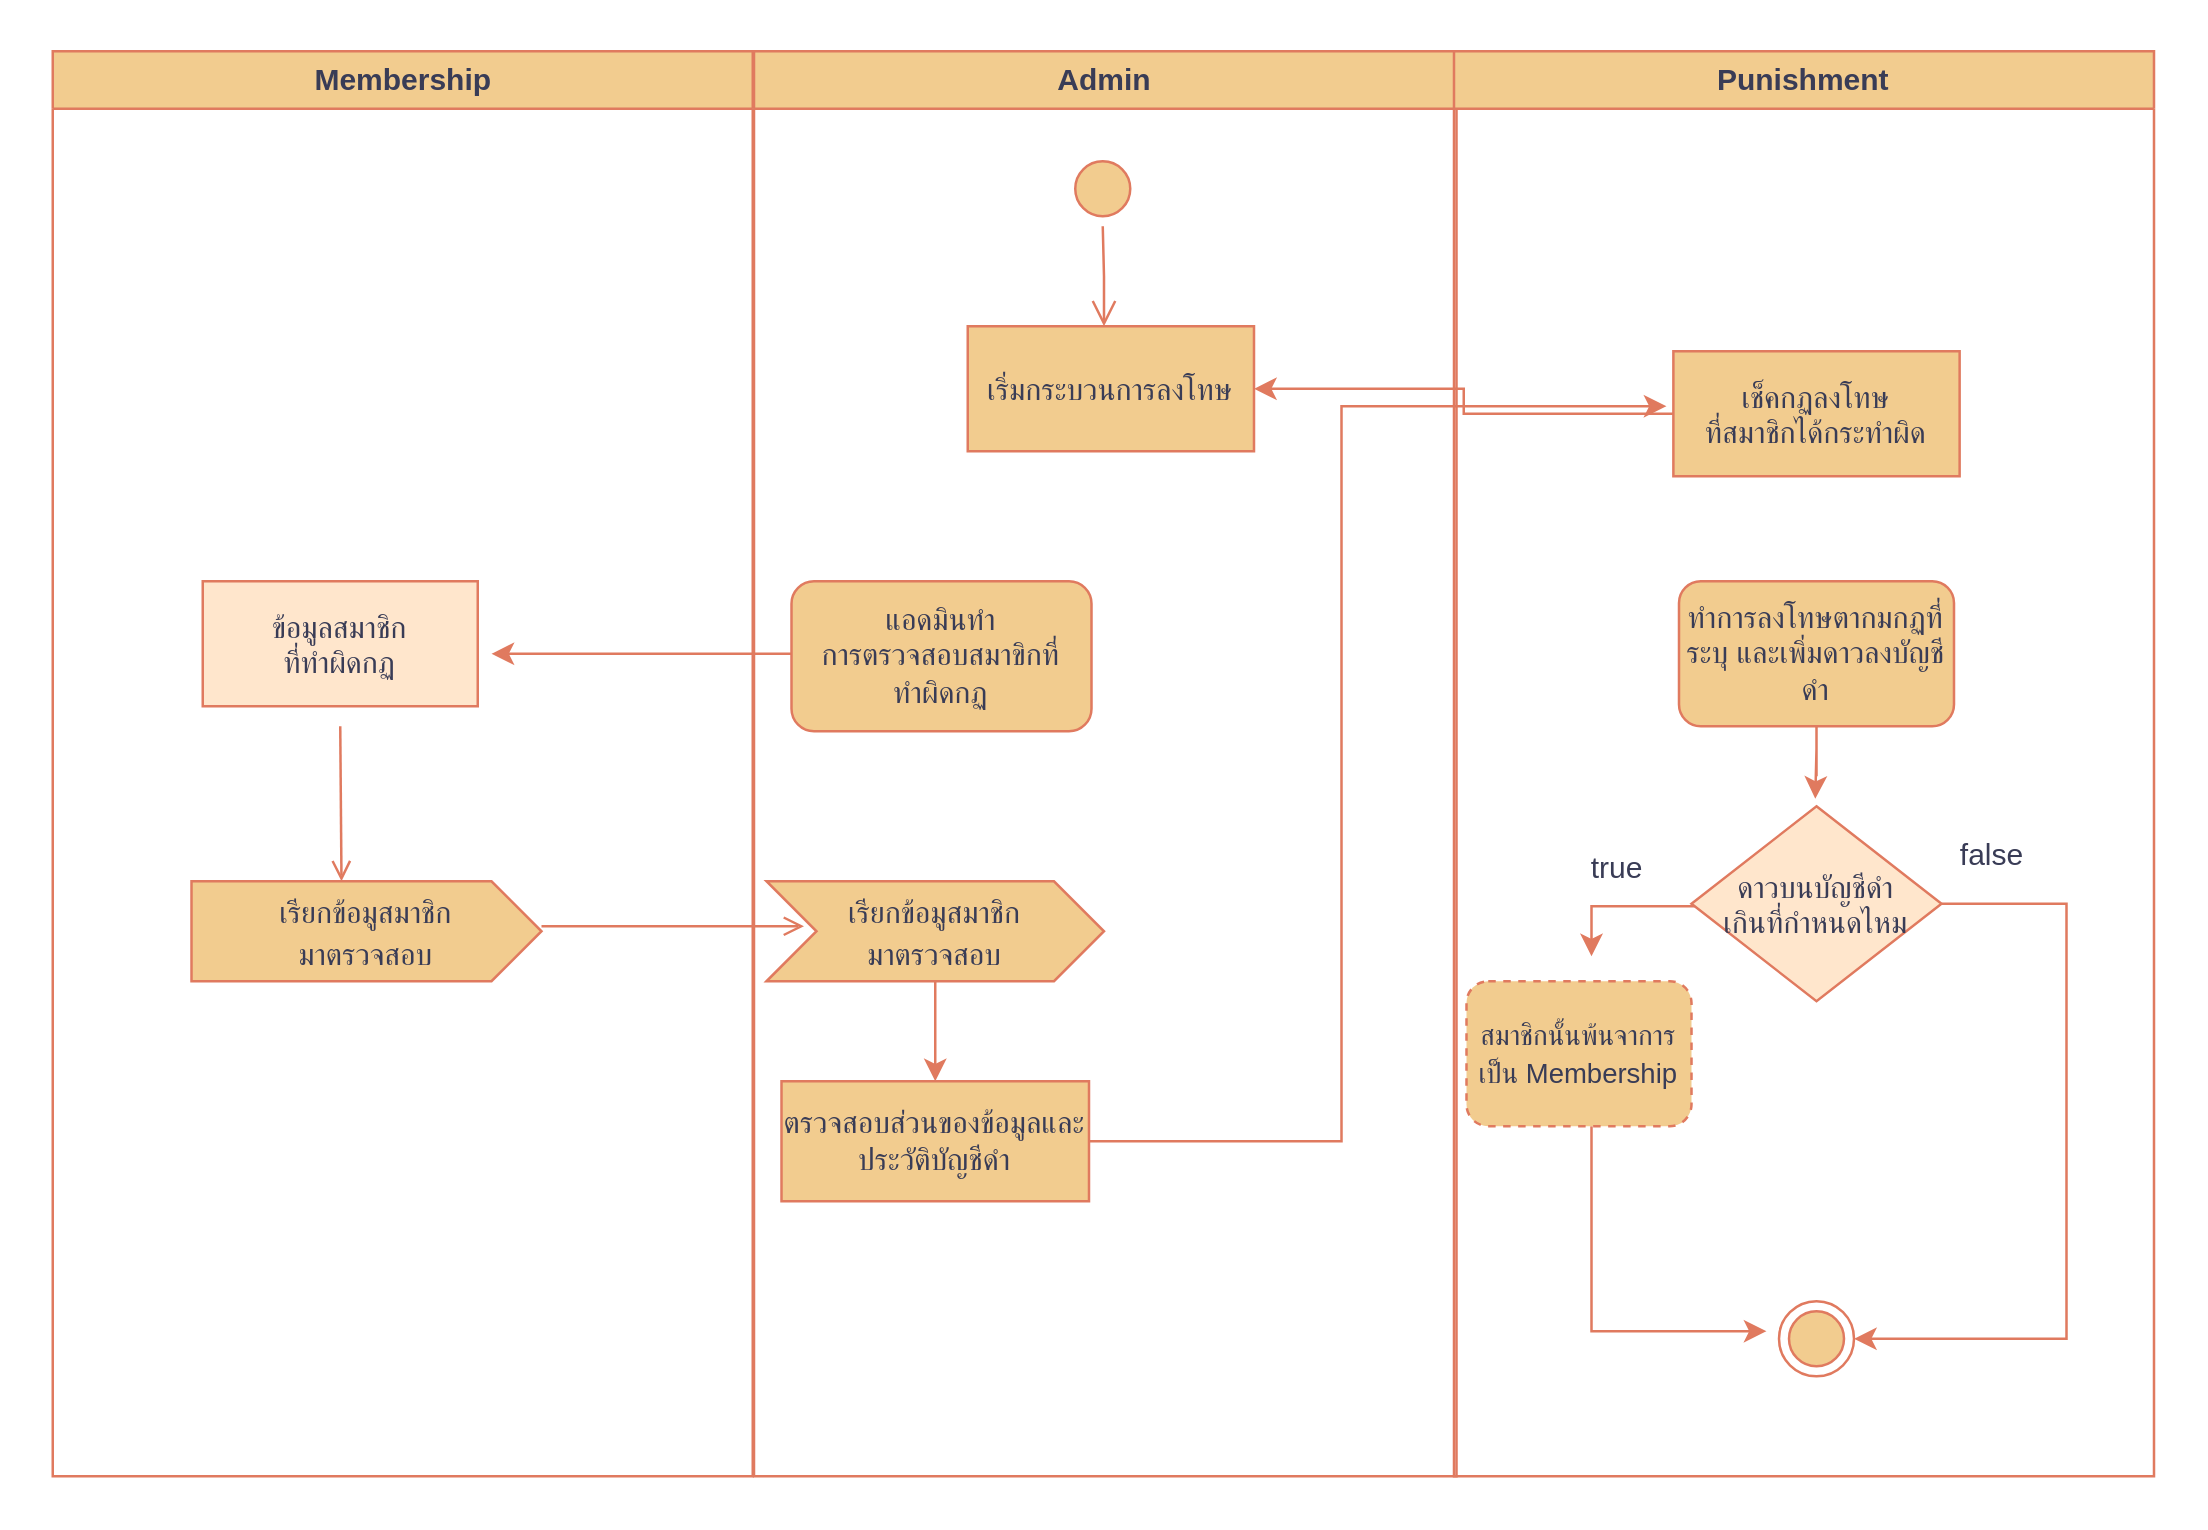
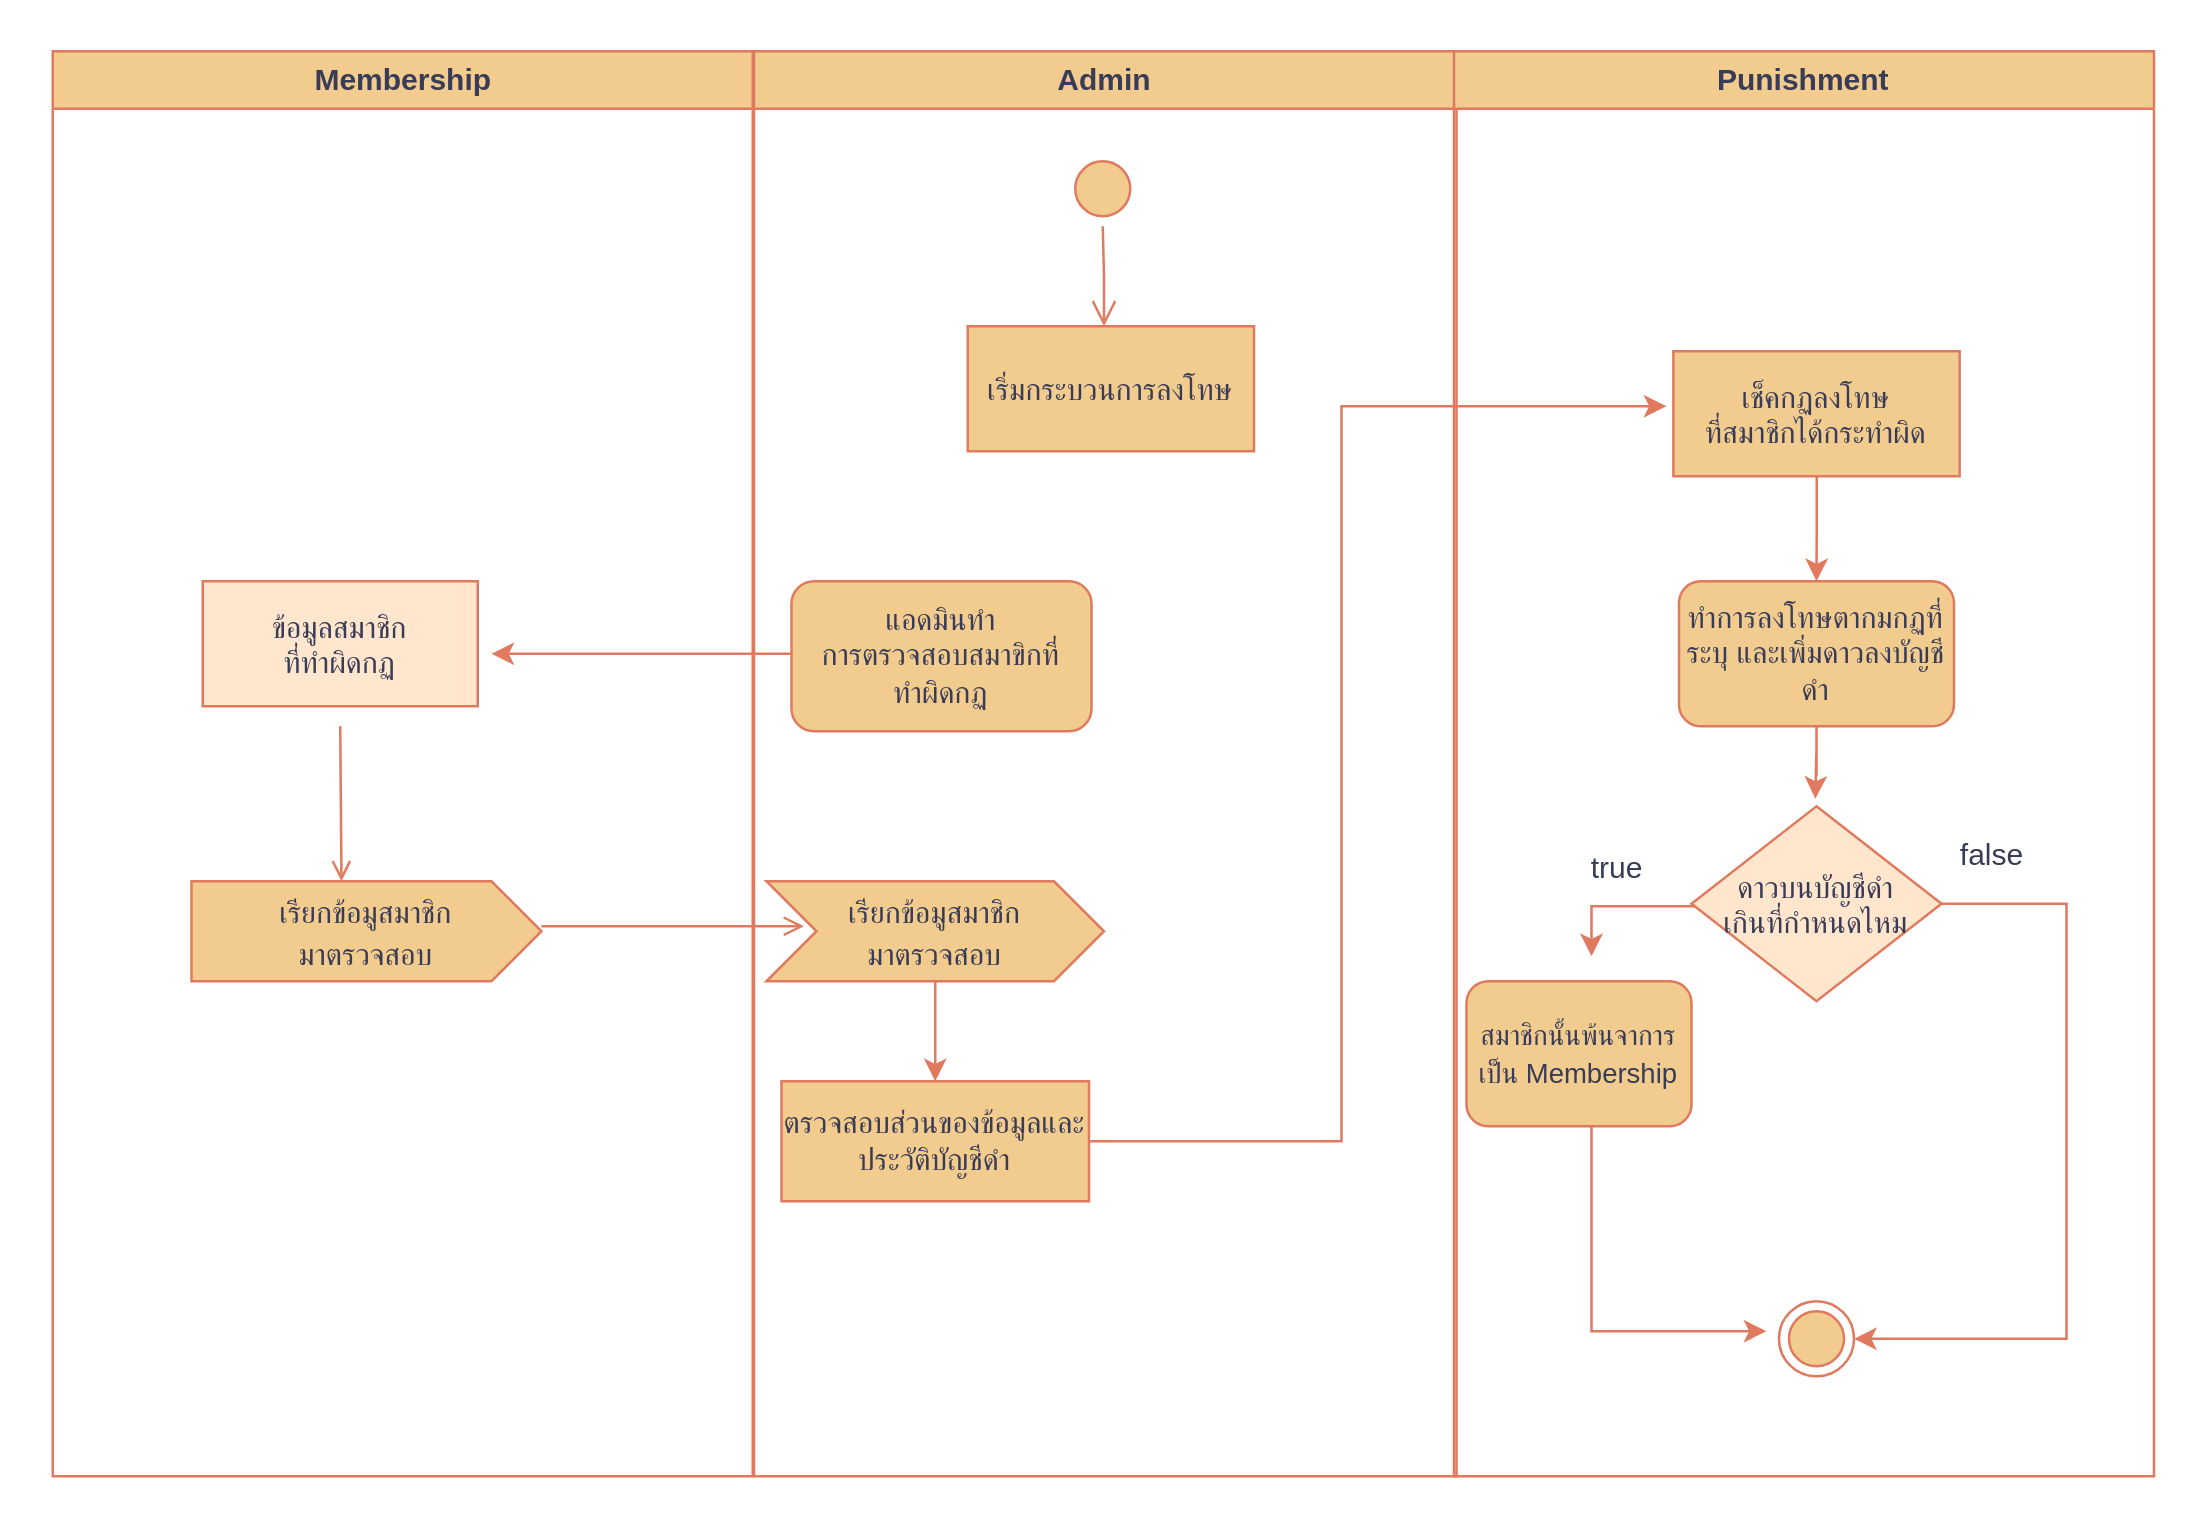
  <mxCell id="0" />
  <mxCell id="1" parent="0" />
  <mxCell id="2" value="Membership" style="swimlane;whiteSpace=wrap;labelBackgroundColor=none;fillColor=#F2CC8F;strokeColor=#E07A5F;fontColor=#393C56;" parent="1" vertex="1"><mxGeometry x="20.5" y="20" width="280" height="570" as="geometry" /></mxCell>
  <mxCell id="3" value="ข้อมูลสมาชิก&#10;ที่ทำผิดกฏ" style="labelBackgroundColor=none;fillColor=#ffe6cc;strokeColor=#E07A5F;fontColor=#393C56;" parent="2" vertex="1"><mxGeometry x="60" y="212" width="110" height="50" as="geometry" /></mxCell>
  <mxCell id="4" value="" style="endArrow=open;strokeColor=#E07A5F;endFill=1;rounded=0;labelBackgroundColor=none;fontColor=default;entryX=0;entryY=0;entryDx=60;entryDy=0;entryPerimeter=0;" parent="2" target="5" edge="1"><mxGeometry relative="1" as="geometry"><mxPoint x="115" y="270.0" as="sourcePoint" /><mxPoint x="115" y="325" as="targetPoint" /></mxGeometry></mxCell>
  <mxCell id="5" value="&lt;font style=&quot;font-size: 12px;&quot;&gt;เรียกข้อมูสมาชิก&lt;br style=&quot;border-color: var(--border-color); padding: 0px; margin: 0px;&quot;&gt;&lt;span style=&quot;border-color: var(--border-color);&quot;&gt;มาตรวจสอบ&lt;/span&gt;&lt;/font&gt;" style="html=1;shape=mxgraph.infographic.ribbonSimple;notch1=0;notch2=20;align=center;verticalAlign=middle;fontSize=14;fontStyle=0;fillColor=#F2CC8F;whiteSpace=wrap;strokeColor=#E07A5F;fontColor=#393C56;labelBackgroundColor=none;" vertex="1" parent="2"><mxGeometry x="55.5" y="332" width="140" height="40" as="geometry" /></mxCell>
  <mxCell id="6" value="Admin" style="swimlane;whiteSpace=wrap;labelBackgroundColor=none;fillColor=#F2CC8F;strokeColor=#E07A5F;fontColor=#393C56;" parent="1" vertex="1"><mxGeometry x="301" y="20" width="281" height="570" as="geometry" /></mxCell>
  <mxCell id="7" value="" style="ellipse;shape=startState;fillColor=#F2CC8F;strokeColor=#E07A5F;labelBackgroundColor=none;fontColor=#393C56;" parent="6" vertex="1"><mxGeometry x="124.5" y="40" width="30" height="30" as="geometry" /></mxCell>
  <mxCell id="8" value="" style="edgeStyle=elbowEdgeStyle;elbow=horizontal;verticalAlign=bottom;endArrow=open;endSize=8;strokeColor=#E07A5F;endFill=1;rounded=0;labelBackgroundColor=none;fontColor=default;" parent="6" source="7" target="9" edge="1"><mxGeometry x="40" y="20" as="geometry"><mxPoint x="55" y="90" as="targetPoint" /><Array as="points" /></mxGeometry></mxCell>
  <mxCell id="9" value="เริ่มกระบวนการลงโทษ" style="labelBackgroundColor=none;fillColor=#F2CC8F;strokeColor=#E07A5F;fontColor=#393C56;" parent="6" vertex="1"><mxGeometry x="85.5" y="110" width="114.5" height="50" as="geometry" /></mxCell>
  <mxCell id="10" style="edgeStyle=orthogonalEdgeStyle;rounded=0;orthogonalLoop=1;jettySize=auto;html=1;strokeColor=#E07A5F;fontColor=default;fillColor=#F2CC8F;labelBackgroundColor=none;" edge="1" parent="6"><mxGeometry relative="1" as="geometry"><mxPoint x="-105" y="241.0" as="targetPoint" /><mxPoint x="15" y="241.0" as="sourcePoint" /></mxGeometry></mxCell>
  <mxCell id="11" value="แอดมินทำ&lt;br style=&quot;border-color: var(--border-color); padding: 0px; margin: 0px;&quot;&gt;&lt;span style=&quot;&quot;&gt;การตรวจสอบสมาขิกที่&lt;/span&gt;&lt;br style=&quot;border-color: var(--border-color); padding: 0px; margin: 0px;&quot;&gt;&lt;span style=&quot;&quot;&gt;ทำผิดกฏ&lt;/span&gt;" style="rounded=1;whiteSpace=wrap;html=1;labelBackgroundColor=none;strokeColor=#E07A5F;fontFamily=Helvetica;fontSize=12;fontColor=#393C56;fillColor=#F2CC8F;" vertex="1" parent="6"><mxGeometry x="15" y="212" width="120" height="60" as="geometry" /></mxCell>
  <mxCell id="12" style="edgeStyle=orthogonalEdgeStyle;rounded=0;orthogonalLoop=1;jettySize=auto;html=1;strokeColor=#E07A5F;fontColor=default;fillColor=#F2CC8F;labelBackgroundColor=none;" edge="1" parent="6" source="13"><mxGeometry relative="1" as="geometry"><mxPoint x="72.5" y="412" as="targetPoint" /></mxGeometry></mxCell>
  <mxCell id="13" value="&lt;font style=&quot;font-size: 12px;&quot;&gt;เรียกข้อมูสมาชิก&lt;br style=&quot;border-color: var(--border-color); padding: 0px; margin: 0px;&quot;&gt;&lt;span style=&quot;border-color: var(--border-color);&quot;&gt;มาตรวจสอบ&lt;/span&gt;&lt;/font&gt;" style="html=1;shape=mxgraph.infographic.ribbonSimple;notch1=20;notch2=20;align=center;verticalAlign=middle;fontSize=14;fontStyle=0;fillColor=#F2CC8F;whiteSpace=wrap;labelBackgroundColor=none;strokeColor=#E07A5F;fontFamily=Helvetica;fontColor=#393C56;" vertex="1" parent="6"><mxGeometry x="5" y="332" width="135" height="40" as="geometry" /></mxCell>
  <mxCell id="14" style="edgeStyle=orthogonalEdgeStyle;rounded=0;orthogonalLoop=1;jettySize=auto;html=1;strokeColor=#E07A5F;fontColor=default;fillColor=#F2CC8F;labelBackgroundColor=none;" edge="1" parent="6" source="15"><mxGeometry relative="1" as="geometry"><mxPoint x="365" y="142" as="targetPoint" /><Array as="points"><mxPoint x="235" y="436" /><mxPoint x="235" y="142" /></Array></mxGeometry></mxCell>
  <mxCell id="15" value="ตรวจสอบส่วนของข้อมูลและประวัติบัญชีดำ" style="whiteSpace=wrap;html=1;strokeColor=#E07A5F;fontColor=#393C56;fillColor=#F2CC8F;labelBackgroundColor=none;" vertex="1" parent="6"><mxGeometry x="11" y="412" width="123" height="48" as="geometry" /></mxCell>
  <mxCell id="16" value="Punishment" style="swimlane;whiteSpace=wrap;labelBackgroundColor=none;fillColor=#F2CC8F;strokeColor=#E07A5F;fontColor=#393C56;" parent="1" vertex="1"><mxGeometry x="581" y="20" width="280" height="570" as="geometry" /></mxCell>
  <mxCell id="17" value="" style="ellipse;shape=endState;fillColor=#F2CC8F;strokeColor=#E07A5F;labelBackgroundColor=none;fontColor=#393C56;" parent="16" vertex="1"><mxGeometry x="130" y="500" width="30" height="30" as="geometry" /></mxCell>
- <mxCell id="18" style="edgeStyle=orthogonalEdgeStyle;rounded=0;orthogonalLoop=1;jettySize=auto;html=1;strokeColor=#E07A5F;fontColor=default;fillColor=#F2CC8F;labelBackgroundColor=none;" edge="1" parent="16" source="19" target="9"><mxGeometry relative="1" as="geometry"><mxPoint x="132.75" y="212" as="targetPoint" /></mxGeometry></mxCell>
+ <mxCell id="18" style="edgeStyle=orthogonalEdgeStyle;rounded=0;orthogonalLoop=1;jettySize=auto;html=1;strokeColor=#E07A5F;fontColor=default;fillColor=#F2CC8F;entryX=0.5;entryY=0;entryDx=0;entryDy=0;labelBackgroundColor=none;" edge="1" parent="16" source="19" target="21"><mxGeometry relative="1" as="geometry"><mxPoint x="132.75" y="212" as="targetPoint" /></mxGeometry></mxCell>
  <mxCell id="19" value="เช็คกฏลงโทษ&#10;ที่สมาชิกได้กระทำผิด" style="labelBackgroundColor=none;fillColor=#F2CC8F;strokeColor=#E07A5F;fontColor=#393C56;" vertex="1" parent="16"><mxGeometry x="87.75" y="120" width="114.5" height="50" as="geometry" /></mxCell>
  <mxCell id="20" style="edgeStyle=orthogonalEdgeStyle;rounded=0;orthogonalLoop=1;jettySize=auto;html=1;strokeColor=#E07A5F;fontColor=default;fillColor=#F2CC8F;entryX=1.6;entryY=0.494;entryDx=0;entryDy=0;entryPerimeter=0;labelBackgroundColor=none;" edge="1" parent="16" source="21"><mxGeometry relative="1" as="geometry"><mxPoint x="144.51" y="299" as="targetPoint" /></mxGeometry></mxCell>
  <mxCell id="21" value="ทำการลงโทษตากมกฏที่ระบุ และเพิ่มดาวลงบัญชีดำ" style="rounded=1;whiteSpace=wrap;html=1;strokeColor=#E07A5F;fontColor=#393C56;fillColor=#F2CC8F;labelBackgroundColor=none;" vertex="1" parent="16"><mxGeometry x="90" y="212" width="110" height="58" as="geometry" /></mxCell>
  <mxCell id="22" style="edgeStyle=orthogonalEdgeStyle;rounded=0;orthogonalLoop=1;jettySize=auto;html=1;strokeColor=#E07A5F;fontColor=default;fillColor=#F2CC8F;labelBackgroundColor=none;" edge="1" parent="16" source="24"><mxGeometry relative="1" as="geometry"><mxPoint x="55" y="362" as="targetPoint" /><Array as="points"><mxPoint x="55" y="342" /></Array></mxGeometry></mxCell>
  <mxCell id="23" style="edgeStyle=orthogonalEdgeStyle;rounded=0;orthogonalLoop=1;jettySize=auto;html=1;strokeColor=#E07A5F;fontColor=default;fillColor=#F2CC8F;entryX=1;entryY=0.5;entryDx=0;entryDy=0;labelBackgroundColor=none;" edge="1" parent="16" source="24" target="17"><mxGeometry relative="1" as="geometry"><mxPoint x="235" y="512" as="targetPoint" /><Array as="points"><mxPoint x="245" y="341" /><mxPoint x="245" y="515" /></Array></mxGeometry></mxCell>
  <mxCell id="24" value="ดาวบนบัญชีดำ&#10;เกินที่กำหนดไหม" style="rhombus;strokeColor=#E07A5F;fontColor=#393C56;fillColor=#ffe6cc;labelBackgroundColor=none;" vertex="1" parent="16"><mxGeometry x="95" y="302" width="100" height="78" as="geometry" /></mxCell>
  <mxCell id="25" style="edgeStyle=orthogonalEdgeStyle;rounded=0;orthogonalLoop=1;jettySize=auto;html=1;strokeColor=#E07A5F;fontColor=default;fillColor=#F2CC8F;labelBackgroundColor=none;" edge="1" parent="16" source="26"><mxGeometry relative="1" as="geometry"><mxPoint x="125" y="512" as="targetPoint" /><Array as="points"><mxPoint x="55" y="512" /></Array></mxGeometry></mxCell>
- <mxCell id="26" value="&lt;font style=&quot;font-size: 11px;&quot;&gt;สมาชิกนั้นพ้นจาการเป็น Membership&lt;/font&gt;" style="rounded=1;whiteSpace=wrap;html=1;strokeColor=#E07A5F;fontColor=#393C56;fillColor=#F2CC8F;labelBackgroundColor=none;dashed=1;" vertex="1" parent="16"><mxGeometry x="5" y="372" width="90" height="58" as="geometry" /></mxCell>
+ <mxCell id="26" value="&lt;font style=&quot;font-size: 11px;&quot;&gt;สมาชิกนั้นพ้นจาการเป็น Membership&lt;/font&gt;" style="rounded=1;whiteSpace=wrap;html=1;strokeColor=#E07A5F;fontColor=#393C56;fillColor=#F2CC8F;labelBackgroundColor=none;" vertex="1" parent="16"><mxGeometry x="5" y="372" width="90" height="58" as="geometry" /></mxCell>
  <mxCell id="27" value="true" style="text;html=1;align=center;verticalAlign=middle;resizable=0;points=[];autosize=1;strokeColor=none;fillColor=none;fontColor=#393C56;labelBackgroundColor=none;" vertex="1" parent="16"><mxGeometry x="45" y="312" width="40" height="30" as="geometry" /></mxCell>
  <mxCell id="28" value="" style="endArrow=open;strokeColor=#E07A5F;endFill=1;rounded=0;labelBackgroundColor=none;fontColor=default;" parent="1" edge="1"><mxGeometry relative="1" as="geometry"><mxPoint x="216" y="370" as="sourcePoint" /><mxPoint x="321" y="370" as="targetPoint" /></mxGeometry></mxCell>
  <mxCell id="29" value="false" style="text;html=1;align=center;verticalAlign=middle;resizable=0;points=[];autosize=1;strokeColor=none;fillColor=none;fontColor=#393C56;labelBackgroundColor=none;" vertex="1" parent="1"><mxGeometry x="771" y="327" width="50" height="30" as="geometry" /></mxCell>
